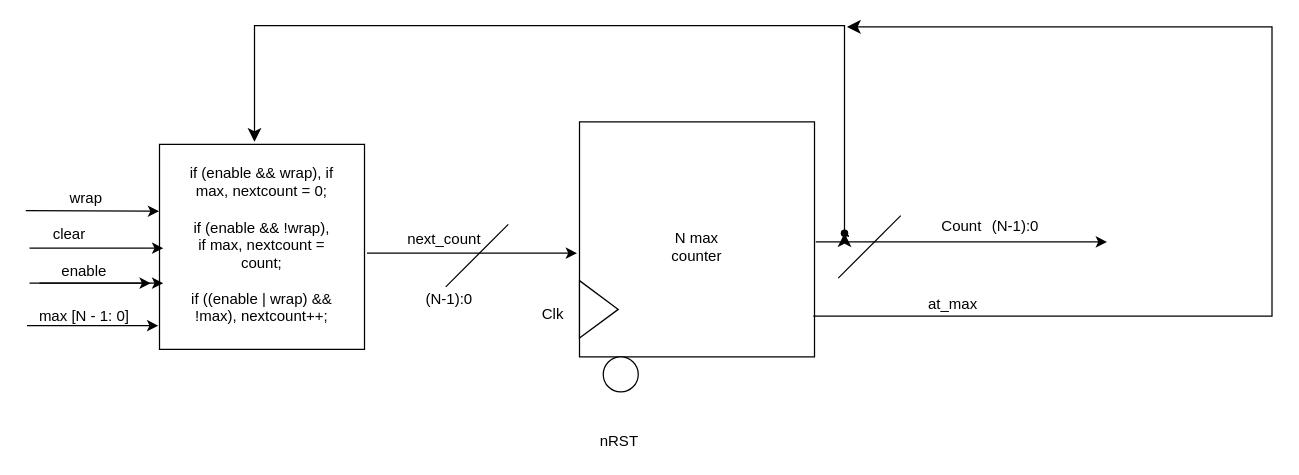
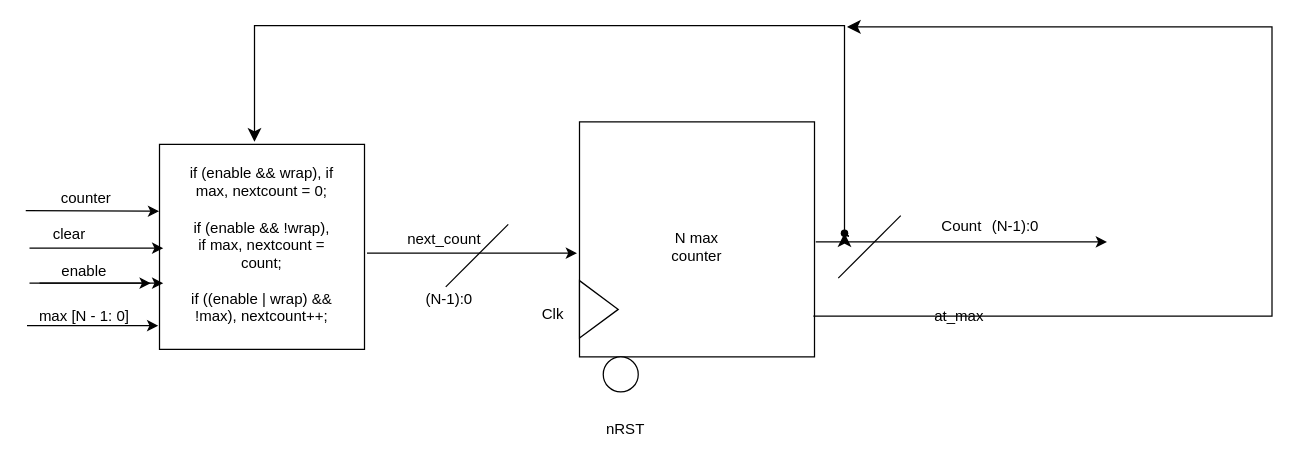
  <mxCell id="0" />
  <mxCell id="1" parent="0" />
  <mxCell id="2" value="" style="whiteSpace=wrap;html=1;aspect=fixed;" parent="1" vertex="1"><mxGeometry x="463" y="97" width="188" height="188" as="geometry" /></mxCell>
  <mxCell id="3" value="" style="triangle;whiteSpace=wrap;html=1;" parent="1" vertex="1"><mxGeometry x="463" y="224" width="31" height="46" as="geometry" /></mxCell>
  <mxCell id="4" value="" style="ellipse;whiteSpace=wrap;html=1;aspect=fixed;" parent="1" vertex="1"><mxGeometry x="482" y="285" width="28" height="28" as="geometry" /></mxCell>
- <mxCell id="5" value="nRST" style="text;html=1;align=center;verticalAlign=middle;whiteSpace=wrap;rounded=0;" parent="1" vertex="1"><mxGeometry x="465" y="338" width="60" height="30" as="geometry" /></mxCell>
+ <mxCell id="5" value="nRST" style="text;html=1;align=center;verticalAlign=middle;whiteSpace=wrap;rounded=0;" parent="1" vertex="1"><mxGeometry x="470" y="328" width="60" height="30" as="geometry" /></mxCell>
  <mxCell id="6" value="Clk" style="text;html=1;align=center;verticalAlign=middle;whiteSpace=wrap;rounded=0;" parent="1" vertex="1"><mxGeometry x="412" y="236" width="60" height="30" as="geometry" /></mxCell>
  <mxCell id="7" value="" style="endArrow=classic;html=1;rounded=0;" parent="1" edge="1"><mxGeometry width="50" height="50" relative="1" as="geometry"><mxPoint x="652" y="193" as="sourcePoint" /><mxPoint x="885" y="193" as="targetPoint" /></mxGeometry></mxCell>
  <mxCell id="8" value="" style="endArrow=none;html=1;rounded=0;" parent="1" edge="1"><mxGeometry width="50" height="50" relative="1" as="geometry"><mxPoint x="670" y="222" as="sourcePoint" /><mxPoint x="720" y="172" as="targetPoint" /></mxGeometry></mxCell>
  <mxCell id="9" value="(N-1):0" style="text;html=1;align=center;verticalAlign=middle;whiteSpace=wrap;rounded=0;" parent="1" vertex="1"><mxGeometry x="782" y="166" width="60" height="30" as="geometry" /></mxCell>
  <mxCell id="10" value="N max counter" style="text;html=1;align=center;verticalAlign=middle;whiteSpace=wrap;rounded=0;" parent="1" vertex="1"><mxGeometry x="527" y="182" width="60" height="30" as="geometry" /></mxCell>
  <mxCell id="11" value="Count" style="text;html=1;align=center;verticalAlign=middle;whiteSpace=wrap;rounded=0;" parent="1" vertex="1"><mxGeometry x="739" y="166" width="60" height="30" as="geometry" /></mxCell>
  <mxCell id="12" value="" style="whiteSpace=wrap;html=1;aspect=fixed;" parent="1" vertex="1"><mxGeometry x="127" y="115" width="164" height="164" as="geometry" /></mxCell>
  <mxCell id="13" value="if (enable &amp;amp;&amp;amp; wrap), if max, nextcount = 0;&lt;div&gt;&lt;br&gt;&lt;/div&gt;&lt;div&gt;if (enable &amp;amp;&amp;amp; !wrap), if max, nextcount = count;&lt;/div&gt;&lt;div&gt;&lt;br&gt;&lt;/div&gt;&lt;div&gt;if ((enable | wrap) &amp;amp;&amp;amp; !max), nextcount++;&lt;/div&gt;&lt;div&gt;&lt;br&gt;&lt;/div&gt;&lt;div&gt;&lt;br&gt;&lt;/div&gt;" style="text;html=1;align=center;verticalAlign=middle;whiteSpace=wrap;rounded=0;" parent="1" vertex="1"><mxGeometry x="150" y="115" width="118" height="190" as="geometry" /></mxCell>
  <mxCell id="14" value="" style="endArrow=classic;html=1;rounded=0;" parent="1" edge="1"><mxGeometry width="50" height="50" relative="1" as="geometry"><mxPoint x="293" y="202" as="sourcePoint" /><mxPoint x="461" y="202" as="targetPoint" /></mxGeometry></mxCell>
  <mxCell id="15" value="" style="endArrow=none;html=1;rounded=0;" parent="1" edge="1"><mxGeometry width="50" height="50" relative="1" as="geometry"><mxPoint x="356" y="229" as="sourcePoint" /><mxPoint x="406" y="179" as="targetPoint" /></mxGeometry></mxCell>
  <mxCell id="16" value="(N-1):0" style="text;html=1;align=center;verticalAlign=middle;whiteSpace=wrap;rounded=0;" parent="1" vertex="1"><mxGeometry x="329" y="224" width="60" height="30" as="geometry" /></mxCell>
  <mxCell id="17" value="next_count" style="text;html=1;align=center;verticalAlign=middle;whiteSpace=wrap;rounded=0;" parent="1" vertex="1"><mxGeometry x="316" y="176" width="78" height="30" as="geometry" /></mxCell>
  <mxCell id="18" value="" style="edgeStyle=elbowEdgeStyle;elbow=vertical;endArrow=classic;html=1;curved=0;rounded=0;endSize=8;startSize=8;" parent="1" source="20" edge="1"><mxGeometry width="50" height="50" relative="1" as="geometry"><mxPoint x="678" y="189" as="sourcePoint" /><mxPoint x="203" y="113" as="targetPoint" /><Array as="points"><mxPoint x="446" y="20" /></Array></mxGeometry></mxCell>
  <mxCell id="19" value="" style="edgeStyle=elbowEdgeStyle;elbow=vertical;endArrow=classic;html=1;curved=0;rounded=0;endSize=8;startSize=8;" parent="1" target="20" edge="1"><mxGeometry width="50" height="50" relative="1" as="geometry"><mxPoint x="678" y="189" as="sourcePoint" /><mxPoint x="203" y="113" as="targetPoint" /><Array as="points" /></mxGeometry></mxCell>
  <mxCell id="20" value="" style="shape=waypoint;sketch=0;fillStyle=solid;size=6;pointerEvents=1;points=[];fillColor=none;resizable=0;rotatable=0;perimeter=centerPerimeter;snapToPoint=1;" parent="1" vertex="1"><mxGeometry x="665" y="176" width="20" height="20" as="geometry" /></mxCell>
  <mxCell id="21" value="" style="endArrow=classic;html=1;rounded=0;entryX=-0.002;entryY=0.326;entryDx=0;entryDy=0;entryPerimeter=0;" parent="1" target="12" edge="1"><mxGeometry width="50" height="50" relative="1" as="geometry"><mxPoint x="20" y="168" as="sourcePoint" /><mxPoint x="-57" y="123" as="targetPoint" /></mxGeometry></mxCell>
  <mxCell id="22" value="" style="endArrow=classic;html=1;rounded=0;entryX=-0.002;entryY=0.326;entryDx=0;entryDy=0;entryPerimeter=0;" parent="1" edge="1"><mxGeometry width="50" height="50" relative="1" as="geometry"><mxPoint x="23" y="198" as="sourcePoint" /><mxPoint x="130" y="198" as="targetPoint" /></mxGeometry></mxCell>
  <mxCell id="23" value="" style="endArrow=classic;html=1;rounded=0;entryX=-0.002;entryY=0.326;entryDx=0;entryDy=0;entryPerimeter=0;" parent="1" edge="1"><mxGeometry width="50" height="50" relative="1" as="geometry"><mxPoint x="23" y="226" as="sourcePoint" /><mxPoint x="130" y="226" as="targetPoint" /></mxGeometry></mxCell>
- <mxCell id="24" value="wrap" style="text;html=1;align=center;verticalAlign=middle;whiteSpace=wrap;rounded=0;" parent="1" vertex="1"><mxGeometry x="29" y="143" width="79" height="30" as="geometry" /></mxCell>
- <mxCell id="25" value="at_max" style="text;html=1;align=center;verticalAlign=middle;whiteSpace=wrap;rounded=0;" parent="1" vertex="1"><mxGeometry x="732" y="228" width="60" height="30" as="geometry" /></mxCell>
+ <mxCell id="24" value="counter" style="text;html=1;align=center;verticalAlign=middle;whiteSpace=wrap;rounded=0;" parent="1" vertex="1"><mxGeometry x="29" y="143" width="79" height="30" as="geometry" /></mxCell>
+ <mxCell id="25" value="at_max" style="text;html=1;align=center;verticalAlign=middle;whiteSpace=wrap;rounded=0;" parent="1" vertex="1"><mxGeometry x="737" y="238" width="60" height="30" as="geometry" /></mxCell>
  <mxCell id="26" value="&lt;span style=&quot;color: rgb(0, 0, 0); font-family: Helvetica; font-size: 12px; font-style: normal; font-variant-ligatures: normal; font-variant-caps: normal; font-weight: 400; letter-spacing: normal; orphans: 2; text-align: center; text-indent: 0px; text-transform: none; widows: 2; word-spacing: 0px; -webkit-text-stroke-width: 0px; white-space: normal; background-color: rgb(255, 255, 255); text-decoration-thickness: initial; text-decoration-style: initial; text-decoration-color: initial; display: inline !important; float: none;&quot;&gt;clear&lt;/span&gt;&lt;span style=&quot;forced-color-adjust: none; font-style: normal; font-variant-ligatures: normal; font-variant-caps: normal; font-weight: 400; letter-spacing: normal; orphans: 2; text-indent: 0px; text-transform: none; widows: 2; word-spacing: 0px; -webkit-text-stroke-width: 0px; white-space: nowrap; background-color: rgb(255, 255, 255); text-decoration-thickness: initial; text-decoration-style: initial; text-decoration-color: initial; color: rgba(0, 0, 0, 0); font-family: monospace; font-size: 0px; text-align: start;&quot;&gt;%3CmxGraphModel%3E%3Croot%3E%3CmxCell%20id%3D%220%22%2F%3E%3CmxCell%20id%3D%221%22%20parent%3D%220%22%2F%3E%3CmxCell%20id%3D%222%22%20value%3D%22at_max%22%20style%3D%22text%3Bhtml%3D1%3Balign%3Dcenter%3BverticalAlign%3Dmiddle%3BwhiteSpace%3Dwrap%3Brounded%3D0%3B%22%20vertex%3D%221%22%20parent%3D%221%22%3E%3CmxGeometry%20x%3D%2267%22%20y%3D%22132%22%20width%3D%2260%22%20height%3D%2230%22%20as%3D%22geometry%22%2F%3E%3C%2FmxCell%3E%3C%2Froot%3E%3C%2FmxGraphModel%3E&lt;/span&gt;" style="text;whiteSpace=wrap;html=1;" parent="1" vertex="1"><mxGeometry x="40" y="172.999" width="54" height="36" as="geometry" /></mxCell>
  <mxCell id="27" value="" style="endArrow=classic;html=1;rounded=0;entryX=0.5;entryY=1;entryDx=0;entryDy=0;" parent="1" edge="1"><mxGeometry width="50" height="50" relative="1" as="geometry"><mxPoint x="31" y="226" as="sourcePoint" /><mxPoint x="120" y="226" as="targetPoint" /></mxGeometry></mxCell>
  <mxCell id="28" value="enable" style="text;html=1;align=center;verticalAlign=middle;whiteSpace=wrap;rounded=0;" parent="1" vertex="1"><mxGeometry x="37" y="202" width="60" height="30" as="geometry" /></mxCell>
  <mxCell id="29" value="max [N - 1: 0]" style="text;whiteSpace=wrap;html=1;" vertex="1" parent="1"><mxGeometry x="29" y="239" width="83" height="36" as="geometry" /></mxCell>
  <mxCell id="30" value="" style="endArrow=classic;html=1;rounded=0;" edge="1" parent="1"><mxGeometry width="50" height="50" relative="1" as="geometry"><mxPoint x="21" y="260" as="sourcePoint" /><mxPoint x="126" y="260" as="targetPoint" /></mxGeometry></mxCell>
  <mxCell id="31" value="" style="edgeStyle=elbowEdgeStyle;elbow=horizontal;endArrow=classic;html=1;curved=0;rounded=0;endSize=8;startSize=8;exitX=0.995;exitY=0.827;exitDx=0;exitDy=0;exitPerimeter=0;" edge="1" parent="1" source="2"><mxGeometry width="50" height="50" relative="1" as="geometry"><mxPoint x="795" y="276" as="sourcePoint" /><mxPoint x="677" y="21" as="targetPoint" /><Array as="points"><mxPoint x="1017" y="224" /></Array></mxGeometry></mxCell>
